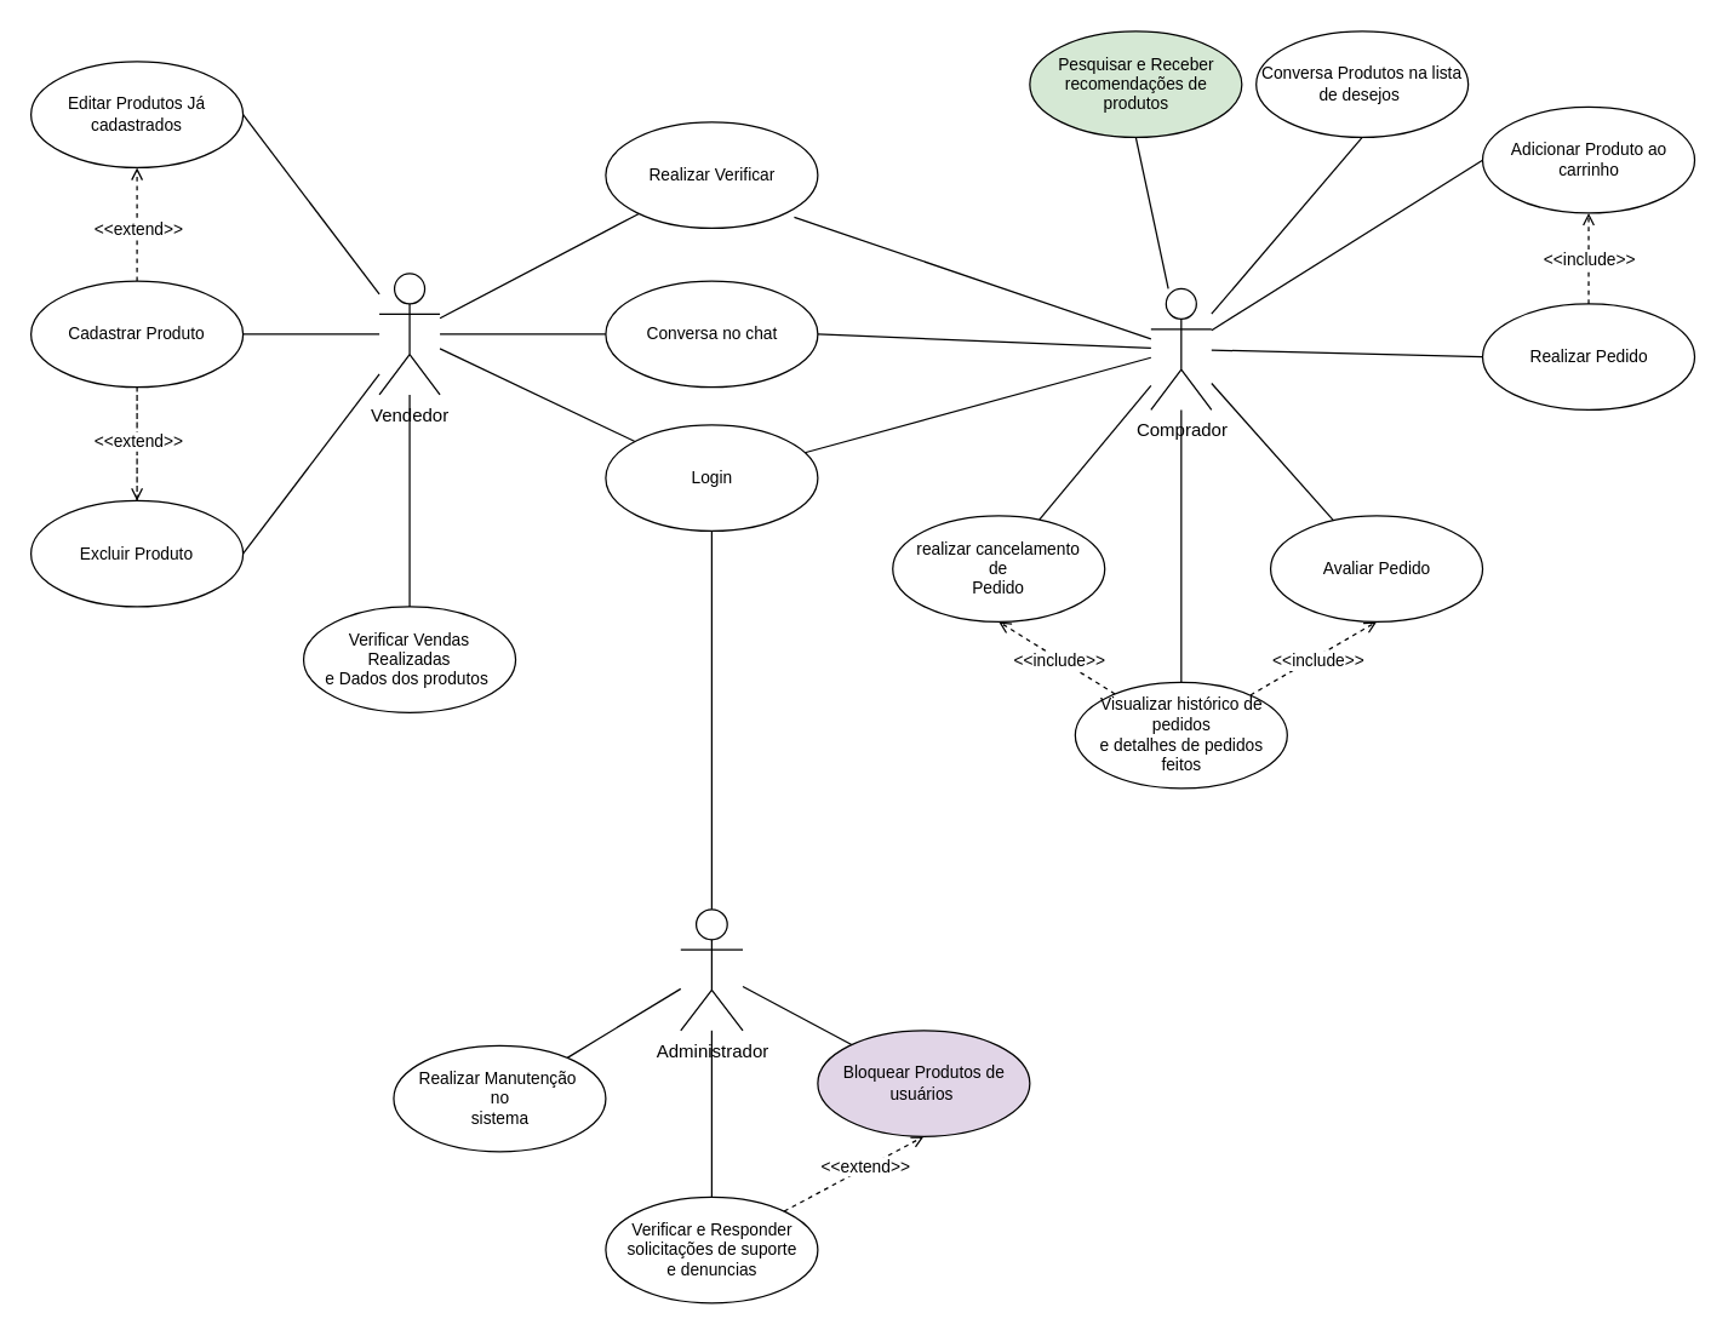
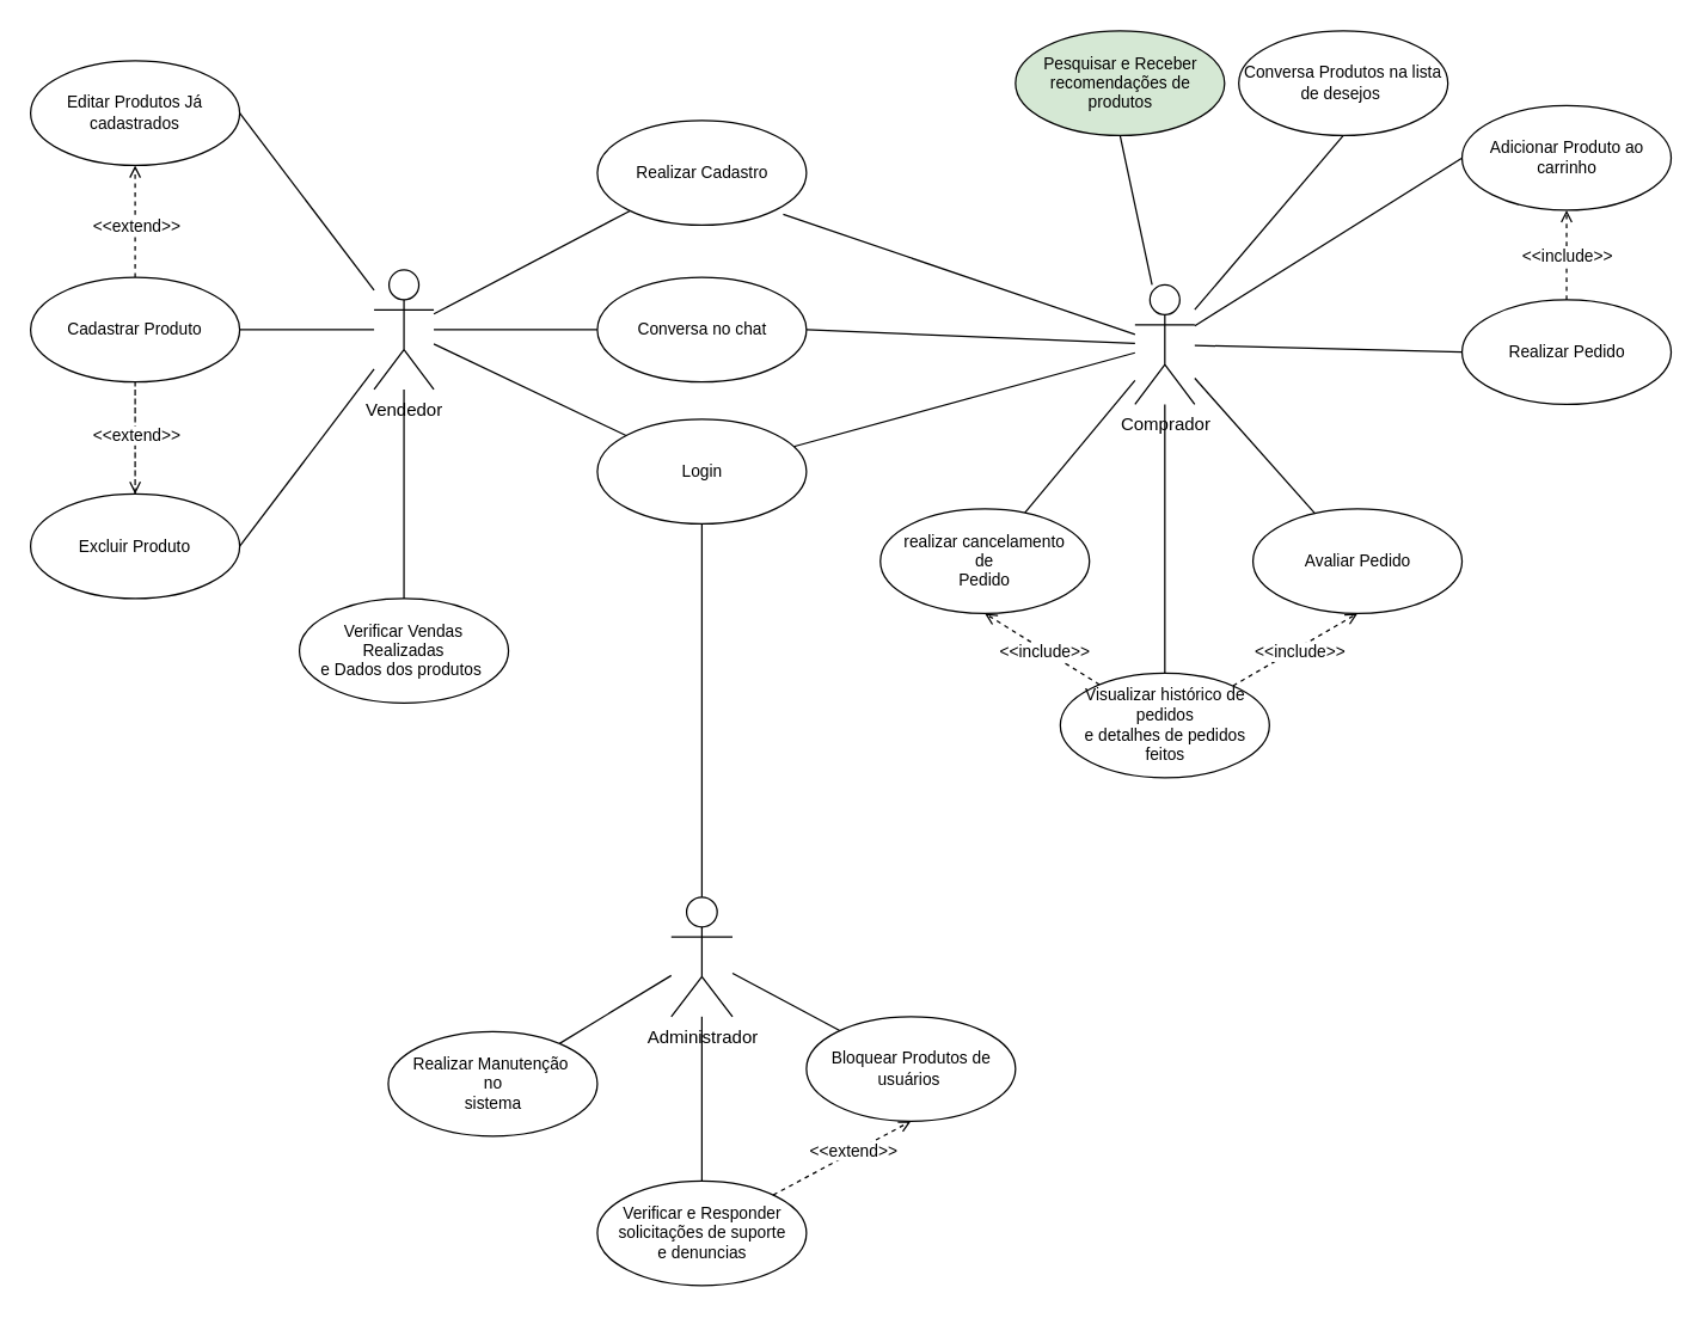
  <mxCell id="0" />
  <mxCell id="1" parent="0" />
  <mxCell id="2" style="edgeStyle=none;shape=connector;rounded=0;orthogonalLoop=1;jettySize=auto;html=1;labelBackgroundColor=default;strokeColor=default;fontFamily=Helvetica;fontSize=11;fontColor=default;endArrow=none;endFill=0;" edge="1" parent="1" source="8" target="22"><mxGeometry relative="1" as="geometry" /></mxCell>
  <mxCell id="3" style="edgeStyle=none;shape=connector;rounded=0;orthogonalLoop=1;jettySize=auto;html=1;labelBackgroundColor=default;strokeColor=default;fontFamily=Helvetica;fontSize=11;fontColor=default;endArrow=none;endFill=0;" edge="1" parent="1" source="8" target="28"><mxGeometry relative="1" as="geometry" /></mxCell>
  <mxCell id="4" style="edgeStyle=none;shape=connector;rounded=0;orthogonalLoop=1;jettySize=auto;html=1;entryX=1;entryY=0.5;entryDx=0;entryDy=0;labelBackgroundColor=default;strokeColor=default;fontFamily=Helvetica;fontSize=11;fontColor=default;endArrow=none;endFill=0;" edge="1" parent="1" source="8" target="29"><mxGeometry relative="1" as="geometry" /></mxCell>
  <mxCell id="5" style="edgeStyle=none;shape=connector;rounded=0;orthogonalLoop=1;jettySize=auto;html=1;entryX=1;entryY=0.5;entryDx=0;entryDy=0;labelBackgroundColor=default;strokeColor=default;fontFamily=Helvetica;fontSize=11;fontColor=default;endArrow=none;endFill=0;" edge="1" parent="1" source="8" target="25"><mxGeometry relative="1" as="geometry" /></mxCell>
  <mxCell id="6" style="edgeStyle=none;shape=connector;rounded=0;orthogonalLoop=1;jettySize=auto;html=1;entryX=0.5;entryY=0;entryDx=0;entryDy=0;labelBackgroundColor=default;strokeColor=default;fontFamily=Helvetica;fontSize=11;fontColor=default;endArrow=none;endFill=0;" edge="1" parent="1" source="8" target="30"><mxGeometry relative="1" as="geometry" /></mxCell>
  <mxCell id="7" style="edgeStyle=none;shape=connector;rounded=0;orthogonalLoop=1;jettySize=auto;html=1;entryX=0;entryY=0.5;entryDx=0;entryDy=0;labelBackgroundColor=default;strokeColor=default;fontFamily=Helvetica;fontSize=11;fontColor=default;endArrow=none;endFill=0;" edge="1" parent="1" source="8" target="51"><mxGeometry relative="1" as="geometry" /></mxCell>
  <mxCell id="8" value="Vendedor" style="shape=umlActor;verticalLabelPosition=bottom;verticalAlign=top;html=1;outlineConnect=0;" vertex="1" parent="1"><mxGeometry x="250" y="180" width="40" height="80" as="geometry" /></mxCell>
  <mxCell id="9" value="Administrador" style="shape=umlActor;verticalLabelPosition=bottom;verticalAlign=top;html=1;outlineConnect=0;" vertex="1" parent="1"><mxGeometry x="449" y="600" width="41" height="80" as="geometry" /></mxCell>
  <mxCell id="10" style="edgeStyle=none;shape=connector;rounded=0;orthogonalLoop=1;jettySize=auto;html=1;entryX=0.889;entryY=0.896;entryDx=0;entryDy=0;entryPerimeter=0;labelBackgroundColor=default;strokeColor=default;fontFamily=Helvetica;fontSize=11;fontColor=default;endArrow=none;endFill=0;" edge="1" parent="1" source="17" target="22"><mxGeometry relative="1" as="geometry" /></mxCell>
  <mxCell id="11" style="edgeStyle=none;shape=connector;rounded=0;orthogonalLoop=1;jettySize=auto;html=1;entryX=0.5;entryY=1;entryDx=0;entryDy=0;labelBackgroundColor=default;strokeColor=default;fontFamily=Helvetica;fontSize=11;fontColor=default;endArrow=none;endFill=0;" edge="1" parent="1" source="17" target="40"><mxGeometry relative="1" as="geometry" /></mxCell>
  <mxCell id="12" style="edgeStyle=none;shape=connector;rounded=0;orthogonalLoop=1;jettySize=auto;html=1;entryX=0;entryY=0.5;entryDx=0;entryDy=0;labelBackgroundColor=default;strokeColor=default;fontFamily=Helvetica;fontSize=11;fontColor=default;endArrow=none;endFill=0;" edge="1" parent="1" source="17" target="41"><mxGeometry relative="1" as="geometry" /></mxCell>
  <mxCell id="13" style="edgeStyle=none;shape=connector;rounded=0;orthogonalLoop=1;jettySize=auto;html=1;entryX=0;entryY=0.5;entryDx=0;entryDy=0;labelBackgroundColor=default;strokeColor=default;fontFamily=Helvetica;fontSize=11;fontColor=default;endArrow=none;endFill=0;" edge="1" parent="1" source="17" target="44"><mxGeometry relative="1" as="geometry" /></mxCell>
  <mxCell id="14" style="edgeStyle=none;shape=connector;rounded=0;orthogonalLoop=1;jettySize=auto;html=1;entryX=1;entryY=0.5;entryDx=0;entryDy=0;labelBackgroundColor=default;strokeColor=default;fontFamily=Helvetica;fontSize=11;fontColor=default;endArrow=none;endFill=0;" edge="1" parent="1" source="17" target="51"><mxGeometry relative="1" as="geometry" /></mxCell>
  <mxCell id="15" style="edgeStyle=none;shape=connector;rounded=0;orthogonalLoop=1;jettySize=auto;html=1;entryX=0.5;entryY=1;entryDx=0;entryDy=0;labelBackgroundColor=default;strokeColor=default;fontFamily=Helvetica;fontSize=11;fontColor=default;endArrow=none;endFill=0;" edge="1" parent="1" source="17" target="39"><mxGeometry relative="1" as="geometry" /></mxCell>
  <mxCell id="16" style="edgeStyle=none;shape=connector;rounded=0;orthogonalLoop=1;jettySize=auto;html=1;labelBackgroundColor=default;strokeColor=default;fontFamily=Helvetica;fontSize=11;fontColor=default;endArrow=none;endFill=0;" edge="1" parent="1" source="17" target="52"><mxGeometry relative="1" as="geometry" /></mxCell>
  <mxCell id="17" value="Comprador" style="shape=umlActor;verticalLabelPosition=bottom;verticalAlign=top;html=1;outlineConnect=0;" vertex="1" parent="1"><mxGeometry x="759.5" y="190" width="40" height="80" as="geometry" /></mxCell>
  <mxCell id="18" style="edgeStyle=none;shape=connector;rounded=0;orthogonalLoop=1;jettySize=auto;html=1;labelBackgroundColor=default;strokeColor=default;fontFamily=Helvetica;fontSize=11;fontColor=default;endArrow=none;endFill=0;" edge="1" parent="1" source="21" target="17"><mxGeometry relative="1" as="geometry" /></mxCell>
  <mxCell id="19" style="edgeStyle=none;shape=connector;rounded=0;orthogonalLoop=1;jettySize=auto;html=1;labelBackgroundColor=default;strokeColor=default;fontFamily=Helvetica;fontSize=11;fontColor=default;endArrow=none;endFill=0;" edge="1" parent="1" source="21" target="8"><mxGeometry relative="1" as="geometry" /></mxCell>
  <mxCell id="20" style="edgeStyle=none;shape=connector;rounded=0;orthogonalLoop=1;jettySize=auto;html=1;labelBackgroundColor=default;strokeColor=default;fontFamily=Helvetica;fontSize=11;fontColor=default;endArrow=none;endFill=0;" edge="1" parent="1" source="21" target="9"><mxGeometry relative="1" as="geometry" /></mxCell>
  <mxCell id="21" value="Login" style="ellipse;whiteSpace=wrap;html=1;fontFamily=Helvetica;fontSize=11;fontColor=default;" vertex="1" parent="1"><mxGeometry x="399.5" y="280" width="140" height="70" as="geometry" /></mxCell>
- <mxCell id="22" value="Realizar Verificar" style="ellipse;whiteSpace=wrap;html=1;fontFamily=Helvetica;fontSize=11;fontColor=default;" vertex="1" parent="1"><mxGeometry x="399.5" y="80" width="140" height="70" as="geometry" /></mxCell>
+ <mxCell id="22" value="Realizar Cadastro" style="ellipse;whiteSpace=wrap;html=1;fontFamily=Helvetica;fontSize=11;fontColor=default;" vertex="1" parent="1"><mxGeometry x="399.5" y="80" width="140" height="70" as="geometry" /></mxCell>
  <mxCell id="23" style="edgeStyle=none;shape=connector;rounded=0;orthogonalLoop=1;jettySize=auto;html=1;exitX=0.5;exitY=0;exitDx=0;exitDy=0;labelBackgroundColor=default;strokeColor=default;fontFamily=Helvetica;fontSize=11;fontColor=default;endArrow=open;endFill=0;dashed=1;" edge="1" parent="1" source="25"><mxGeometry relative="1" as="geometry"><mxPoint x="90" y="330" as="targetPoint" /><Array as="points"><mxPoint x="90" y="330" /><mxPoint x="90" y="250" /></Array></mxGeometry></mxCell>
  <mxCell id="24" value="&amp;lt;&amp;lt;extend&amp;gt;&amp;gt;" style="edgeLabel;html=1;align=center;verticalAlign=middle;resizable=0;points=[];fontSize=11;fontFamily=Helvetica;fontColor=default;" vertex="1" connectable="0" parent="23"><mxGeometry x="0.631" y="1" relative="1" as="geometry"><mxPoint x="-1" y="-10" as="offset" /></mxGeometry></mxCell>
  <mxCell id="25" value="Excluir Produto" style="ellipse;whiteSpace=wrap;html=1;fontFamily=Helvetica;fontSize=11;fontColor=default;" vertex="1" parent="1"><mxGeometry x="20" y="330" width="140" height="70" as="geometry" /></mxCell>
  <mxCell id="26" style="edgeStyle=none;shape=connector;rounded=0;orthogonalLoop=1;jettySize=auto;html=1;entryX=0.5;entryY=1;entryDx=0;entryDy=0;labelBackgroundColor=default;strokeColor=default;fontFamily=Helvetica;fontSize=11;fontColor=default;endArrow=open;endFill=0;dashed=1;" edge="1" parent="1" source="28" target="29"><mxGeometry relative="1" as="geometry"><Array as="points"><mxPoint x="90" y="150" /></Array></mxGeometry></mxCell>
  <mxCell id="27" value="&amp;lt;&amp;lt;extend&amp;gt;&amp;gt;" style="edgeLabel;html=1;align=center;verticalAlign=middle;resizable=0;points=[];fontSize=11;fontFamily=Helvetica;fontColor=default;" vertex="1" connectable="0" parent="26"><mxGeometry x="-0.333" relative="1" as="geometry"><mxPoint y="-10" as="offset" /></mxGeometry></mxCell>
  <mxCell id="28" value="Cadastrar Produto" style="ellipse;whiteSpace=wrap;html=1;fontFamily=Helvetica;fontSize=11;fontColor=default;" vertex="1" parent="1"><mxGeometry x="20" y="185" width="140" height="70" as="geometry" /></mxCell>
  <mxCell id="29" value="Editar Produtos Já cadastrados" style="ellipse;whiteSpace=wrap;html=1;fontFamily=Helvetica;fontSize=11;fontColor=default;" vertex="1" parent="1"><mxGeometry x="20" y="40" width="140" height="70" as="geometry" /></mxCell>
  <mxCell id="30" value="Verificar Vendas &lt;br&gt;Realizadas&lt;br&gt;e Dados dos produtos&amp;nbsp;" style="ellipse;whiteSpace=wrap;html=1;fontFamily=Helvetica;fontSize=11;fontColor=default;" vertex="1" parent="1"><mxGeometry x="200" y="400" width="140" height="70" as="geometry" /></mxCell>
  <mxCell id="31" style="edgeStyle=none;shape=connector;rounded=0;orthogonalLoop=1;jettySize=auto;html=1;labelBackgroundColor=default;strokeColor=default;fontFamily=Helvetica;fontSize=11;fontColor=default;endArrow=none;endFill=0;" edge="1" parent="1" source="32" target="9"><mxGeometry relative="1" as="geometry" /></mxCell>
  <mxCell id="32" value="Realizar Manutenção&amp;nbsp;&lt;br&gt;no&lt;br&gt;sistema" style="ellipse;whiteSpace=wrap;html=1;fontFamily=Helvetica;fontSize=11;fontColor=default;" vertex="1" parent="1"><mxGeometry x="259.5" y="690" width="140" height="70" as="geometry" /></mxCell>
  <mxCell id="33" style="edgeStyle=none;shape=connector;rounded=0;orthogonalLoop=1;jettySize=auto;html=1;labelBackgroundColor=default;strokeColor=default;fontFamily=Helvetica;fontSize=11;fontColor=default;endArrow=none;endFill=0;" edge="1" parent="1" source="36" target="9"><mxGeometry relative="1" as="geometry" /></mxCell>
  <mxCell id="34" style="edgeStyle=none;shape=connector;rounded=0;orthogonalLoop=1;jettySize=auto;html=1;entryX=0.5;entryY=1;entryDx=0;entryDy=0;labelBackgroundColor=default;strokeColor=default;fontFamily=Helvetica;fontSize=11;fontColor=default;endArrow=open;endFill=0;dashed=1;" edge="1" parent="1" source="36" target="38"><mxGeometry relative="1" as="geometry" /></mxCell>
  <mxCell id="35" value="&amp;lt;&amp;lt;extend&amp;gt;&amp;gt;" style="edgeLabel;html=1;align=center;verticalAlign=middle;resizable=0;points=[];fontSize=11;fontFamily=Helvetica;fontColor=default;" vertex="1" connectable="0" parent="34"><mxGeometry x="-0.543" y="2" relative="1" as="geometry"><mxPoint x="33" y="-17" as="offset" /></mxGeometry></mxCell>
  <mxCell id="36" value="Verificar e Responder&lt;br&gt;solicitações de suporte&lt;br&gt;e denuncias" style="ellipse;whiteSpace=wrap;html=1;fontFamily=Helvetica;fontSize=11;fontColor=default;" vertex="1" parent="1"><mxGeometry x="399.5" y="790" width="140" height="70" as="geometry" /></mxCell>
  <mxCell id="37" style="edgeStyle=none;shape=connector;rounded=0;orthogonalLoop=1;jettySize=auto;html=1;labelBackgroundColor=default;strokeColor=default;fontFamily=Helvetica;fontSize=11;fontColor=default;endArrow=none;endFill=0;" edge="1" parent="1" source="38" target="9"><mxGeometry relative="1" as="geometry" /></mxCell>
- <mxCell id="38" value="Bloquear Produtos de usuários&amp;nbsp;" style="ellipse;whiteSpace=wrap;html=1;fontFamily=Helvetica;fontSize=11;fontColor=default;fillColor=#e1d5e7;" vertex="1" parent="1"><mxGeometry x="539.5" y="680" width="140" height="70" as="geometry" /></mxCell>
+ <mxCell id="38" value="Bloquear Produtos de usuários&amp;nbsp;" style="ellipse;whiteSpace=wrap;html=1;fontFamily=Helvetica;fontSize=11;fontColor=default;" vertex="1" parent="1"><mxGeometry x="539.5" y="680" width="140" height="70" as="geometry" /></mxCell>
  <mxCell id="39" value="Pesquisar e Receber recomendações de produtos" style="ellipse;whiteSpace=wrap;html=1;fontFamily=Helvetica;fontSize=11;fontColor=default;fillColor=#d5e8d4;" vertex="1" parent="1"><mxGeometry x="679.5" y="20" width="140" height="70" as="geometry" /></mxCell>
  <mxCell id="40" value="Conversa Produtos na lista de desejos&amp;nbsp;" style="ellipse;whiteSpace=wrap;html=1;fontFamily=Helvetica;fontSize=11;fontColor=default;" vertex="1" parent="1"><mxGeometry x="829" y="20" width="140" height="70" as="geometry" /></mxCell>
  <mxCell id="41" value="Adicionar Produto ao carrinho" style="ellipse;whiteSpace=wrap;html=1;fontFamily=Helvetica;fontSize=11;fontColor=default;" vertex="1" parent="1"><mxGeometry x="978.5" y="70" width="140" height="70" as="geometry" /></mxCell>
  <mxCell id="42" style="edgeStyle=none;shape=connector;rounded=0;orthogonalLoop=1;jettySize=auto;html=1;entryX=0.5;entryY=1;entryDx=0;entryDy=0;labelBackgroundColor=default;strokeColor=default;fontFamily=Helvetica;fontSize=11;fontColor=default;endArrow=open;endFill=0;dashed=1;" edge="1" parent="1" source="44" target="41"><mxGeometry relative="1" as="geometry" /></mxCell>
  <mxCell id="43" value="&amp;lt;&amp;lt;include&amp;gt;&amp;gt;" style="edgeLabel;html=1;align=center;verticalAlign=middle;resizable=0;points=[];fontSize=11;fontFamily=Helvetica;fontColor=default;" vertex="1" connectable="0" parent="42"><mxGeometry x="0.397" relative="1" as="geometry"><mxPoint y="12" as="offset" /></mxGeometry></mxCell>
  <mxCell id="44" value="Realizar Pedido" style="ellipse;whiteSpace=wrap;html=1;fontFamily=Helvetica;fontSize=11;fontColor=default;" vertex="1" parent="1"><mxGeometry x="978.5" y="200" width="140" height="70" as="geometry" /></mxCell>
  <mxCell id="45" style="edgeStyle=none;shape=connector;rounded=0;orthogonalLoop=1;jettySize=auto;html=1;labelBackgroundColor=default;strokeColor=default;fontFamily=Helvetica;fontSize=11;fontColor=default;endArrow=none;endFill=0;" edge="1" parent="1" source="50" target="17"><mxGeometry relative="1" as="geometry" /></mxCell>
  <mxCell id="46" style="edgeStyle=none;shape=connector;rounded=0;orthogonalLoop=1;jettySize=auto;html=1;entryX=0.5;entryY=1;entryDx=0;entryDy=0;labelBackgroundColor=default;strokeColor=default;fontFamily=Helvetica;fontSize=11;fontColor=default;endArrow=open;endFill=0;dashed=1;" edge="1" parent="1" source="50" target="54"><mxGeometry relative="1" as="geometry" /></mxCell>
  <mxCell id="47" value="&amp;lt;&amp;lt;include&amp;gt;&amp;gt;" style="edgeLabel;html=1;align=center;verticalAlign=middle;resizable=0;points=[];fontSize=11;fontFamily=Helvetica;fontColor=default;" vertex="1" connectable="0" parent="46"><mxGeometry x="-0.378" relative="1" as="geometry"><mxPoint x="18" y="-8" as="offset" /></mxGeometry></mxCell>
  <mxCell id="48" style="edgeStyle=none;shape=connector;rounded=0;orthogonalLoop=1;jettySize=auto;html=1;entryX=0.5;entryY=1;entryDx=0;entryDy=0;labelBackgroundColor=default;strokeColor=default;fontFamily=Helvetica;fontSize=11;fontColor=default;endArrow=open;endFill=0;startArrow=none;startFill=0;dashed=1;" edge="1" parent="1" source="50" target="52"><mxGeometry relative="1" as="geometry" /></mxCell>
  <mxCell id="49" value="&amp;lt;&amp;lt;include&amp;gt;&amp;gt;" style="edgeLabel;html=1;align=center;verticalAlign=middle;resizable=0;points=[];fontSize=11;fontFamily=Helvetica;fontColor=default;" vertex="1" connectable="0" parent="48"><mxGeometry x="-0.232" y="1" relative="1" as="geometry"><mxPoint x="-7" y="-5" as="offset" /></mxGeometry></mxCell>
  <mxCell id="50" value="Visualizar histórico de pedidos&lt;br&gt;e detalhes de pedidos&lt;br&gt;feitos" style="ellipse;whiteSpace=wrap;html=1;fontFamily=Helvetica;fontSize=11;fontColor=default;" vertex="1" parent="1"><mxGeometry x="709.5" y="450" width="140" height="70" as="geometry" /></mxCell>
  <mxCell id="51" value="Conversa no chat" style="ellipse;whiteSpace=wrap;html=1;fontFamily=Helvetica;fontSize=11;fontColor=default;" vertex="1" parent="1"><mxGeometry x="399.5" y="185" width="140" height="70" as="geometry" /></mxCell>
  <mxCell id="52" value="realizar cancelamento&lt;br&gt;&amp;nbsp;de&amp;nbsp; &lt;br&gt;Pedido" style="ellipse;whiteSpace=wrap;html=1;fontFamily=Helvetica;fontSize=11;fontColor=default;" vertex="1" parent="1"><mxGeometry x="589" y="340" width="140" height="70" as="geometry" /></mxCell>
  <mxCell id="53" style="edgeStyle=none;shape=connector;rounded=0;orthogonalLoop=1;jettySize=auto;html=1;labelBackgroundColor=default;strokeColor=default;fontFamily=Helvetica;fontSize=11;fontColor=default;endArrow=none;endFill=0;" edge="1" parent="1" source="54" target="17"><mxGeometry relative="1" as="geometry" /></mxCell>
  <mxCell id="54" value="Avaliar Pedido" style="ellipse;whiteSpace=wrap;html=1;fontFamily=Helvetica;fontSize=11;fontColor=default;" vertex="1" parent="1"><mxGeometry x="838.5" y="340" width="140" height="70" as="geometry" /></mxCell>
